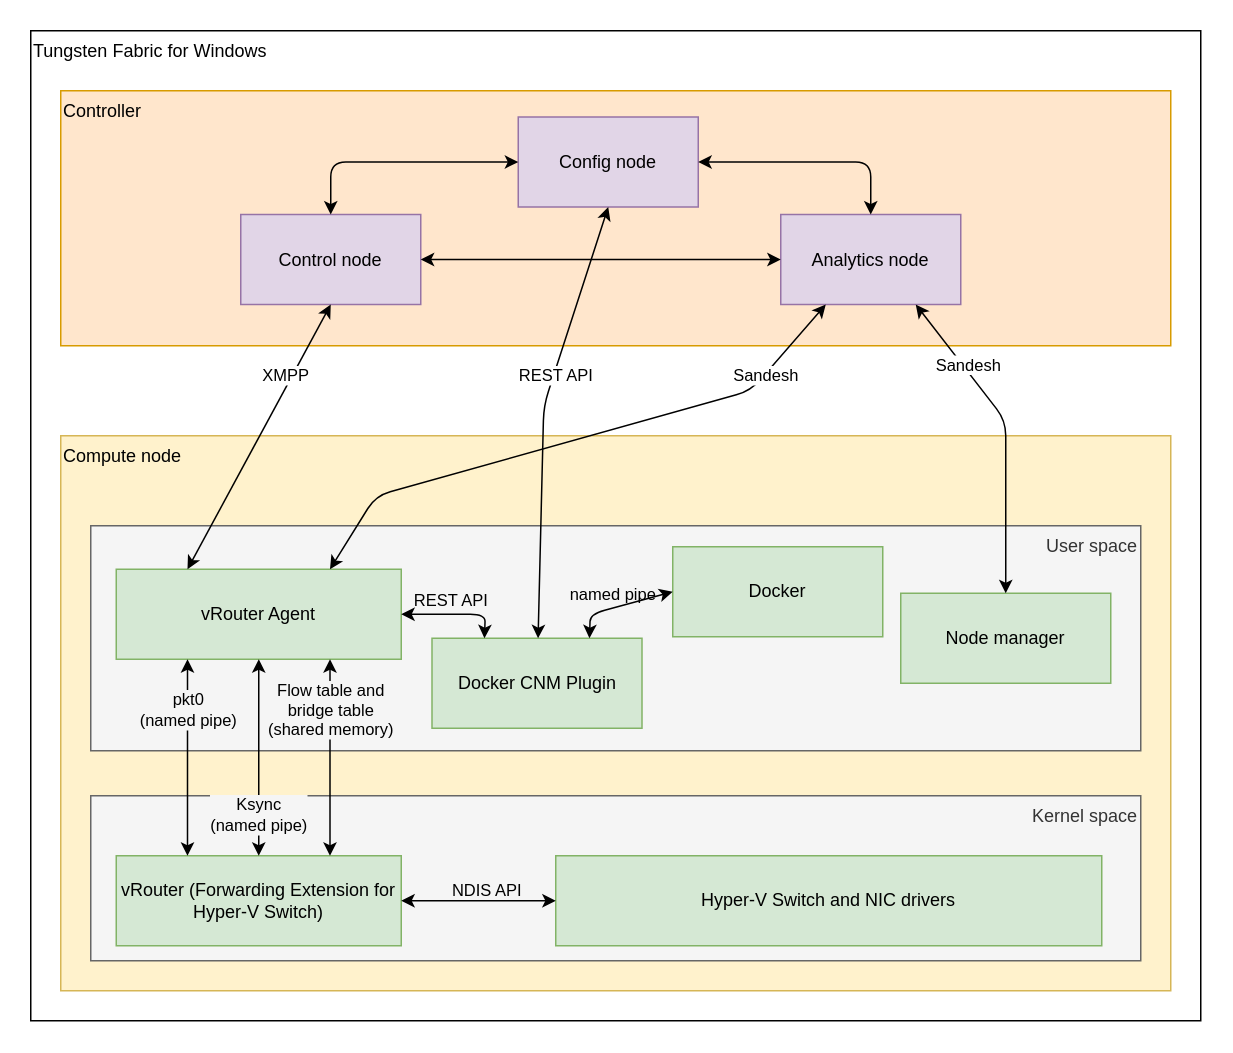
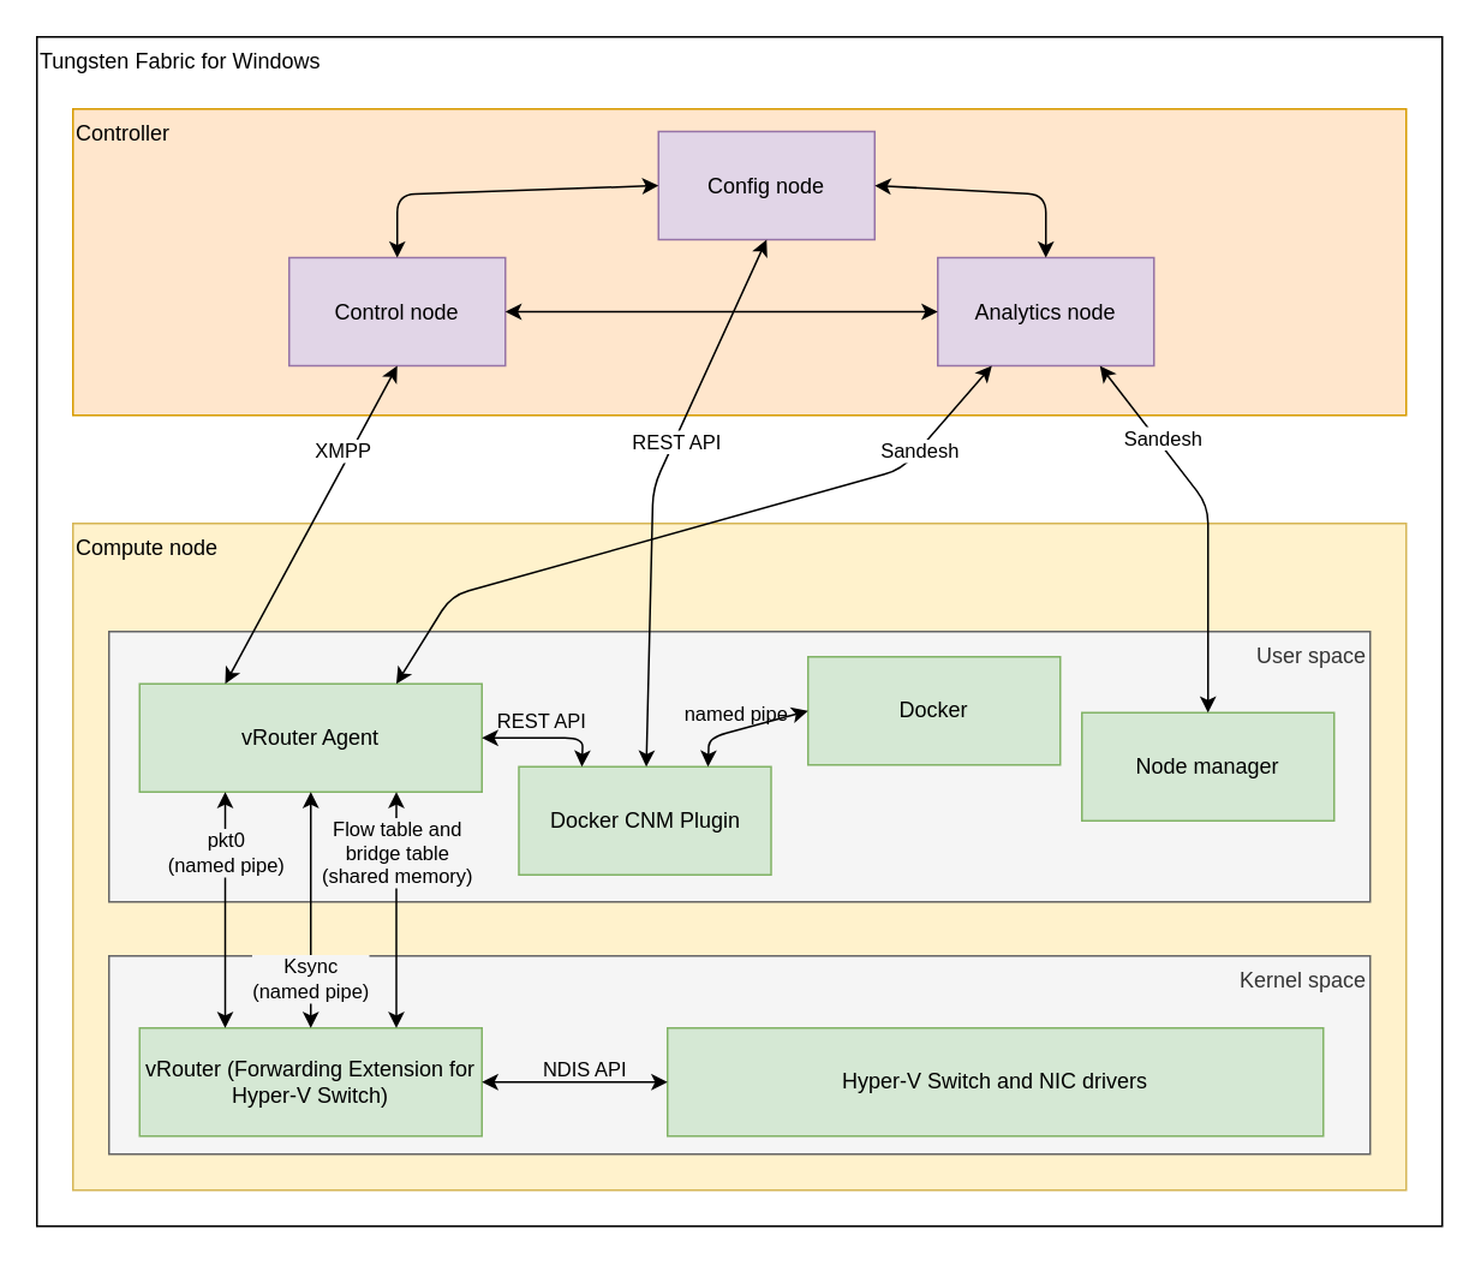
  <mxCell id="0" />
  <mxCell id="1" parent="0" />
  <mxCell id="2" value="&lt;div style=&quot;text-align: left&quot;&gt;&lt;span&gt;Tungsten Fabric for Windows&lt;/span&gt;&lt;/div&gt;&lt;div style=&quot;text-align: left&quot;&gt;&lt;/div&gt;" style="rounded=0;whiteSpace=wrap;html=1;align=left;verticalAlign=top;" vertex="1" parent="1"><mxGeometry x="20" y="20" width="780" height="660" as="geometry" /></mxCell>
  <mxCell id="3" value="Compute node" style="rounded=0;whiteSpace=wrap;html=1;verticalAlign=top;align=left;fillColor=#fff2cc;strokeColor=#d6b656;" vertex="1" parent="1"><mxGeometry x="40" y="290" width="740" height="370" as="geometry" /></mxCell>
  <mxCell id="4" value="Controller" style="rounded=0;whiteSpace=wrap;html=1;labelPosition=center;verticalLabelPosition=middle;align=left;verticalAlign=top;fillColor=#ffe6cc;strokeColor=#d79b00;" vertex="1" parent="1"><mxGeometry x="40" y="60" width="740" height="170" as="geometry" /></mxCell>
  <mxCell id="5" value="Kernel space" style="rounded=0;whiteSpace=wrap;html=1;align=right;verticalAlign=top;fillColor=#f5f5f5;strokeColor=#666666;fontColor=#333333;" vertex="1" parent="1"><mxGeometry x="60" y="530" width="700" height="110" as="geometry" /></mxCell>
  <mxCell id="6" value="User space" style="rounded=0;whiteSpace=wrap;html=1;align=right;verticalAlign=top;fillColor=#f5f5f5;strokeColor=#666666;fontColor=#333333;labelBackgroundColor=#F5F5F5;" vertex="1" parent="1"><mxGeometry x="60" y="350" width="700" height="150" as="geometry" /></mxCell>
  <mxCell id="7" value="vRouter Agent" style="rounded=0;whiteSpace=wrap;html=1;align=center;fillColor=#d5e8d4;strokeColor=#82b366;" vertex="1" parent="1"><mxGeometry x="77" y="379" width="190" height="60" as="geometry" /></mxCell>
  <mxCell id="8" value="Docker CNM Plugin" style="rounded=0;whiteSpace=wrap;html=1;align=center;fillColor=#d5e8d4;strokeColor=#82b366;" vertex="1" parent="1"><mxGeometry x="287.5" y="425" width="140" height="60" as="geometry" /></mxCell>
  <mxCell id="9" value="vRouter (Forwarding Extension for Hyper-V Switch)" style="rounded=0;whiteSpace=wrap;html=1;align=center;fillColor=#d5e8d4;strokeColor=#82b366;" vertex="1" parent="1"><mxGeometry x="77" y="570" width="190" height="60" as="geometry" /></mxCell>
  <mxCell id="10" value="Control node&lt;br&gt;" style="rounded=0;whiteSpace=wrap;html=1;align=center;fillColor=#e1d5e7;strokeColor=#9673a6;" vertex="1" parent="1"><mxGeometry x="160" y="142.5" width="120" height="60" as="geometry" /></mxCell>
- <mxCell id="11" value="Config node&lt;br&gt;" style="rounded=0;whiteSpace=wrap;html=1;align=center;fillColor=#e1d5e7;strokeColor=#9673a6;" vertex="1" parent="1"><mxGeometry x="345" y="77.5" width="120" height="60" as="geometry" /></mxCell>
+ <mxCell id="11" value="Config node&lt;br&gt;" style="rounded=0;whiteSpace=wrap;html=1;align=center;fillColor=#e1d5e7;strokeColor=#9673a6;" vertex="1" parent="1"><mxGeometry x="365" y="72.5" width="120" height="60" as="geometry" /></mxCell>
  <mxCell id="12" value="Analytics node&lt;br&gt;" style="rounded=0;whiteSpace=wrap;html=1;align=center;fillColor=#e1d5e7;strokeColor=#9673a6;" vertex="1" parent="1"><mxGeometry x="520" y="142.5" width="120" height="60" as="geometry" /></mxCell>
  <mxCell id="13" value="" style="endArrow=classic;startArrow=classic;html=1;entryX=0;entryY=0.5;entryDx=0;entryDy=0;exitX=1;exitY=0.5;exitDx=0;exitDy=0;" edge="1" parent="1" source="10" target="12"><mxGeometry width="50" height="50" relative="1" as="geometry"><mxPoint x="345" y="202.5" as="sourcePoint" /><mxPoint x="395" y="152.5" as="targetPoint" /></mxGeometry></mxCell>
  <mxCell id="14" value="" style="endArrow=classic;startArrow=classic;html=1;entryX=0;entryY=0.5;entryDx=0;entryDy=0;exitX=0.5;exitY=0;exitDx=0;exitDy=0;" edge="1" parent="1" source="10" target="11"><mxGeometry width="50" height="50" relative="1" as="geometry"><mxPoint x="205" y="142.5" as="sourcePoint" /><mxPoint x="255" y="92.5" as="targetPoint" /><Array as="points"><mxPoint x="220" y="107.5" /></Array></mxGeometry></mxCell>
  <mxCell id="15" value="" style="endArrow=classic;startArrow=classic;html=1;exitX=0.5;exitY=0;exitDx=0;exitDy=0;entryX=1;entryY=0.5;entryDx=0;entryDy=0;" edge="1" parent="1" source="12" target="11"><mxGeometry width="50" height="50" relative="1" as="geometry"><mxPoint x="570" y="117.5" as="sourcePoint" /><mxPoint x="620" y="67.5" as="targetPoint" /><Array as="points"><mxPoint x="580" y="107.5" /></Array></mxGeometry></mxCell>
  <mxCell id="16" value="pkt0&lt;br&gt;(named pipe)&lt;br&gt;" style="endArrow=classic;startArrow=classic;html=1;entryX=0.25;entryY=1;entryDx=0;entryDy=0;exitX=0.25;exitY=0;exitDx=0;exitDy=0;labelBackgroundColor=#F5F5F5;" edge="1" parent="1" source="9" target="7"><mxGeometry x="0.482" width="50" height="50" relative="1" as="geometry"><mxPoint x="115" y="750" as="sourcePoint" /><mxPoint x="165" y="700" as="targetPoint" /><mxPoint as="offset" /></mxGeometry></mxCell>
  <mxCell id="17" value="Flow table and&lt;br&gt;bridge table&lt;br&gt;(shared memory)&lt;br&gt;" style="endArrow=classic;startArrow=classic;html=1;entryX=0.75;entryY=1;entryDx=0;entryDy=0;exitX=0.75;exitY=0;exitDx=0;exitDy=0;labelBackgroundColor=#F5F5F5;" edge="1" parent="1" source="9" target="7"><mxGeometry x="0.482" width="50" height="50" relative="1" as="geometry"><mxPoint x="230" y="750" as="sourcePoint" /><mxPoint x="280" y="700" as="targetPoint" /><mxPoint as="offset" /></mxGeometry></mxCell>
  <mxCell id="18" value="XMPP" style="endArrow=classic;startArrow=classic;html=1;exitX=0.25;exitY=0;exitDx=0;exitDy=0;entryX=0.5;entryY=1;entryDx=0;entryDy=0;labelBackgroundColor=#FFFFFF;" edge="1" parent="1" source="7" target="10"><mxGeometry x="0.444" y="4" width="50" height="50" relative="1" as="geometry"><mxPoint x="115" y="302.5" as="sourcePoint" /><mxPoint x="165" y="252.5" as="targetPoint" /><mxPoint as="offset" /></mxGeometry></mxCell>
  <mxCell id="19" value="Sandesh" style="endArrow=classic;startArrow=classic;html=1;entryX=0.25;entryY=1;entryDx=0;entryDy=0;exitX=0.75;exitY=0;exitDx=0;exitDy=0;labelBackgroundColor=#FFFFFF;" edge="1" parent="1" source="7" target="12"><mxGeometry x="0.686" y="-1" width="50" height="50" relative="1" as="geometry"><mxPoint x="215" y="310" as="sourcePoint" /><mxPoint x="265" y="260" as="targetPoint" /><Array as="points"><mxPoint x="250" y="330" /><mxPoint x="500" y="260" /></Array><mxPoint as="offset" /></mxGeometry></mxCell>
  <mxCell id="20" value="Docker" style="rounded=0;whiteSpace=wrap;html=1;align=center;fillColor=#d5e8d4;strokeColor=#82b366;" vertex="1" parent="1"><mxGeometry x="448" y="364" width="140" height="60" as="geometry" /></mxCell>
  <mxCell id="21" value="Node manager" style="rounded=0;whiteSpace=wrap;html=1;align=center;fillColor=#d5e8d4;strokeColor=#82b366;" vertex="1" parent="1"><mxGeometry x="600" y="395" width="140" height="60" as="geometry" /></mxCell>
  <mxCell id="22" value="Sandesh" style="endArrow=classic;startArrow=classic;html=1;exitX=0.5;exitY=0;exitDx=0;exitDy=0;entryX=0.75;entryY=1;entryDx=0;entryDy=0;labelBackgroundColor=#FFFFFF;" edge="1" parent="1" source="21" target="12"><mxGeometry x="0.492" y="-3" width="50" height="50" relative="1" as="geometry"><mxPoint x="575" y="286.5" as="sourcePoint" /><mxPoint x="625" y="236.5" as="targetPoint" /><Array as="points"><mxPoint x="670" y="280" /></Array><mxPoint as="offset" /></mxGeometry></mxCell>
  <mxCell id="23" value="REST API" style="endArrow=classic;startArrow=classic;html=1;entryX=0.5;entryY=1;entryDx=0;entryDy=0;labelBackgroundColor=#FFFFFF;" edge="1" parent="1" source="8" target="11"><mxGeometry x="0.202" y="-1" width="50" height="50" relative="1" as="geometry"><mxPoint x="280" y="290" as="sourcePoint" /><mxPoint x="330" y="240" as="targetPoint" /><Array as="points"><mxPoint x="362" y="270" /></Array><mxPoint y="1" as="offset" /></mxGeometry></mxCell>
  <mxCell id="24" value="named pipe" style="endArrow=classic;startArrow=classic;html=1;entryX=0;entryY=0.5;entryDx=0;entryDy=0;exitX=0.75;exitY=0;exitDx=0;exitDy=0;labelBackgroundColor=none;" edge="1" parent="1" source="8" target="20"><mxGeometry x="-0.064" y="9" width="50" height="50" relative="1" as="geometry"><mxPoint x="408" y="375" as="sourcePoint" /><mxPoint x="458" y="325" as="targetPoint" /><Array as="points"><mxPoint x="393" y="409" /></Array><mxPoint as="offset" /></mxGeometry></mxCell>
  <mxCell id="25" value="REST API" style="endArrow=classic;startArrow=classic;html=1;entryX=0.25;entryY=0;entryDx=0;entryDy=0;exitX=1;exitY=0.5;exitDx=0;exitDy=0;labelBackgroundColor=none;" edge="1" parent="1" source="7" target="8"><mxGeometry x="-0.083" y="9" width="50" height="50" relative="1" as="geometry"><mxPoint x="180" y="369" as="sourcePoint" /><mxPoint x="323" y="419" as="targetPoint" /><Array as="points"><mxPoint x="323" y="409" /></Array><mxPoint as="offset" /></mxGeometry></mxCell>
  <mxCell id="26" value="Hyper-V Switch and NIC drivers" style="rounded=0;whiteSpace=wrap;html=1;align=center;fillColor=#d5e8d4;strokeColor=#82b366;" vertex="1" parent="1"><mxGeometry x="370" y="570" width="364" height="60" as="geometry" /></mxCell>
  <mxCell id="27" value="NDIS API" style="endArrow=classic;startArrow=classic;html=1;entryX=0;entryY=0.5;entryDx=0;entryDy=0;exitX=1;exitY=0.5;exitDx=0;exitDy=0;labelBackgroundColor=none;" edge="1" parent="1" source="9" target="26"><mxGeometry x="0.107" y="7" width="50" height="50" relative="1" as="geometry"><mxPoint x="266.952" y="610.952" as="sourcePoint" /><mxPoint x="343.143" y="596.19" as="targetPoint" /><mxPoint as="offset" /></mxGeometry></mxCell>
  <mxCell id="28" value="Ksync&lt;br&gt;(named pipe)&lt;br&gt;" style="endArrow=classic;startArrow=classic;html=1;entryX=0.5;entryY=1;entryDx=0;entryDy=0;exitX=0.5;exitY=0;exitDx=0;exitDy=0;labelBackgroundColor=#F5F5F5;" edge="1" parent="1" source="9" target="7"><mxGeometry x="-0.587" width="50" height="50" relative="1" as="geometry"><mxPoint x="170" y="750" as="sourcePoint" /><mxPoint x="220" y="700" as="targetPoint" /><mxPoint as="offset" /></mxGeometry></mxCell>
